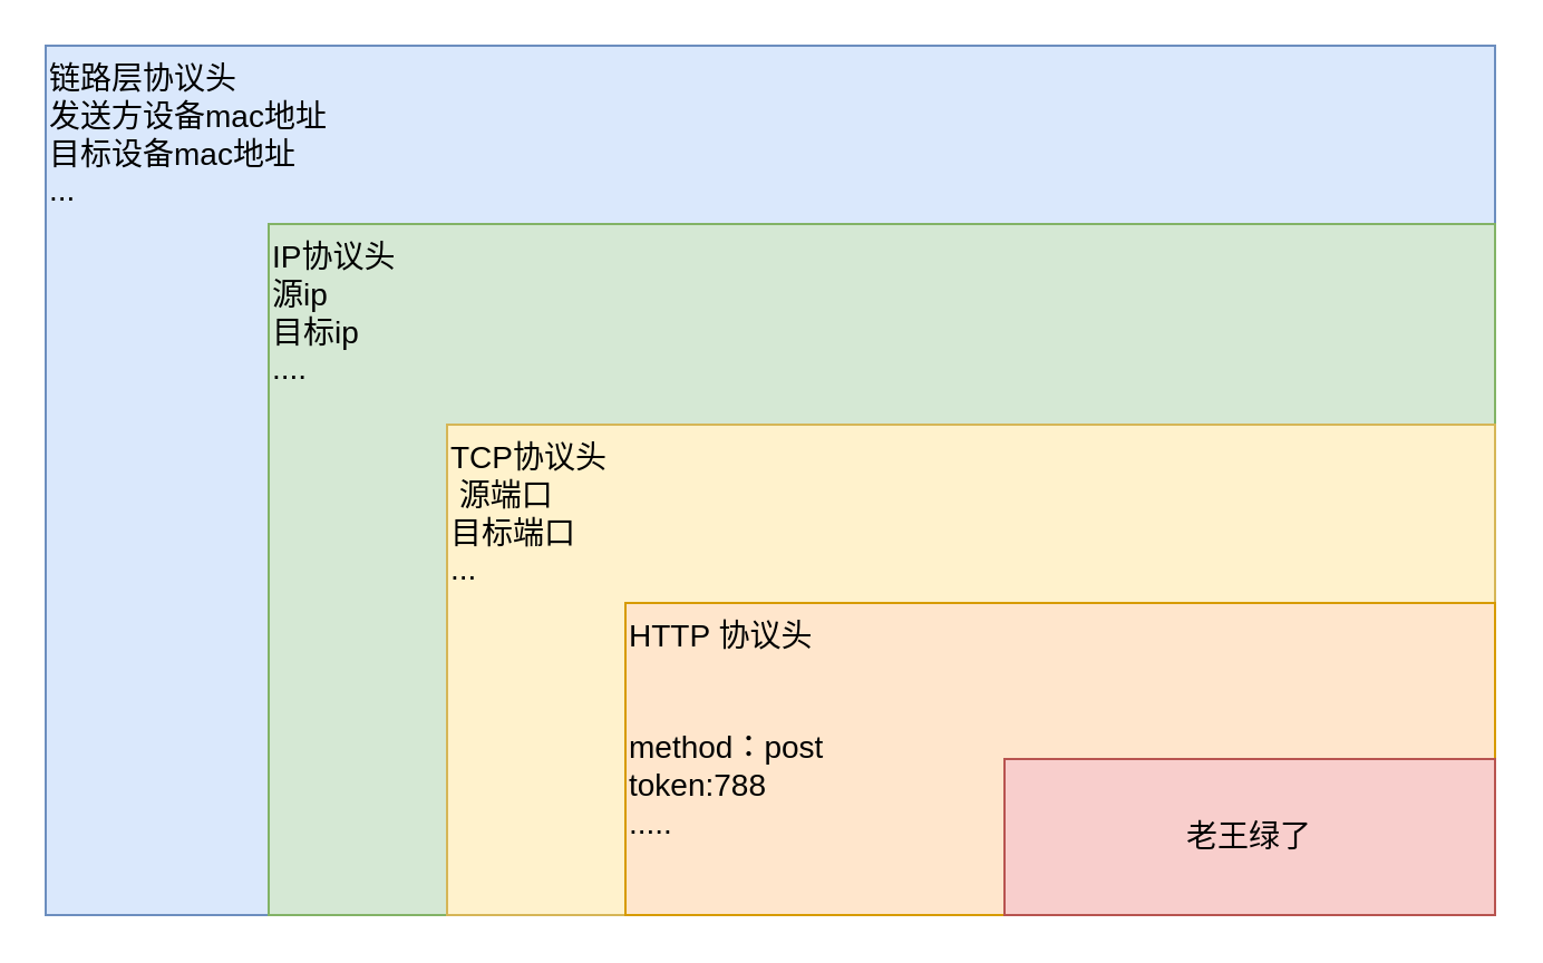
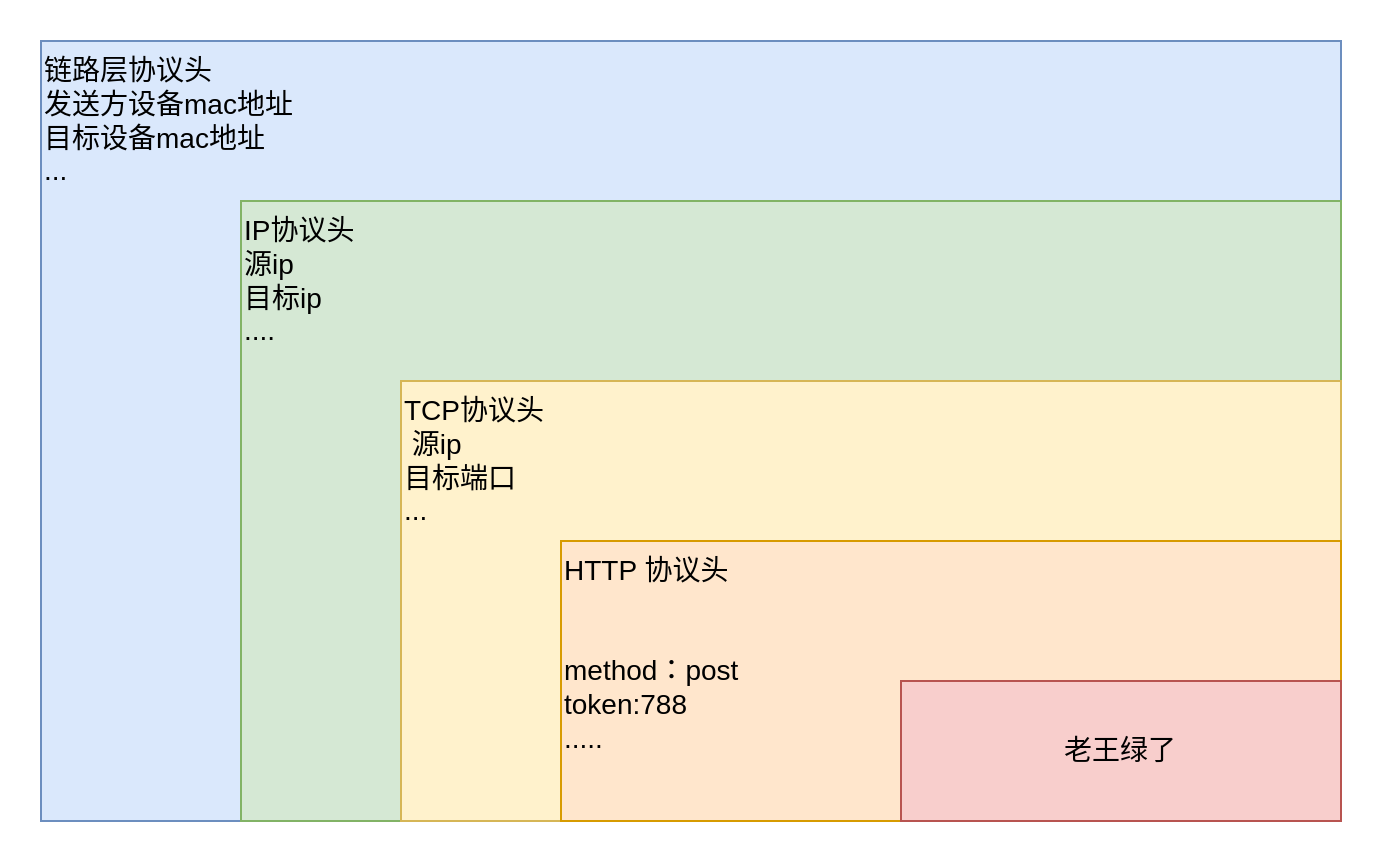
  <mxCell id="0" />
  <mxCell id="1" parent="0" />
  <mxCell id="2" value="&lt;font style=&quot;vertical-align: inherit;&quot; class=&quot;notranslate fyzs-translate-target fyzs-translate-target-wrapper&quot;&gt;&lt;font style=&quot;vertical-align: inherit;&quot; class=&quot;notranslate fyzs-translate-target fyzs-translate-target-box&quot;&gt;&lt;font style=&quot;vertical-align: inherit;&quot; title=&quot;l&quot; class=&quot;notranslate fyzs-translate-target fyzs-translate-target-text&quot;&gt;链路层协议头&lt;/font&gt;&lt;/font&gt;&lt;/font&gt;&lt;div&gt;&lt;font style=&quot;vertical-align: inherit;&quot; class=&quot;notranslate fyzs-translate-target fyzs-translate-target-wrapper&quot;&gt;&lt;font style=&quot;vertical-align: inherit;&quot; class=&quot;notranslate fyzs-translate-target fyzs-translate-target-box&quot;&gt;&lt;font style=&quot;vertical-align: inherit;&quot; title=&quot;l&quot; class=&quot;notranslate fyzs-translate-target fyzs-translate-target-text&quot;&gt;发送方设备mac地址&lt;/font&gt;&lt;/font&gt;&lt;/font&gt;&lt;/div&gt;&lt;div&gt;&lt;font style=&quot;vertical-align: inherit;&quot; class=&quot;notranslate fyzs-translate-target fyzs-translate-target-wrapper&quot;&gt;&lt;font style=&quot;vertical-align: inherit;&quot; class=&quot;notranslate fyzs-translate-target fyzs-translate-target-box&quot;&gt;&lt;font style=&quot;vertical-align: inherit;&quot; title=&quot;l&quot; class=&quot;notranslate fyzs-translate-target fyzs-translate-target-text&quot;&gt;目标设备mac地址&lt;/font&gt;&lt;/font&gt;&lt;/font&gt;&lt;/div&gt;&lt;div&gt;&lt;font style=&quot;vertical-align: inherit;&quot; class=&quot;notranslate fyzs-translate-target fyzs-translate-target-wrapper&quot;&gt;&lt;font style=&quot;vertical-align: inherit;&quot; class=&quot;notranslate fyzs-translate-target fyzs-translate-target-box&quot;&gt;&lt;font style=&quot;vertical-align: inherit;&quot; title=&quot;l&quot; class=&quot;notranslate fyzs-translate-target fyzs-translate-target-text&quot;&gt;...&lt;/font&gt;&lt;/font&gt;&lt;/font&gt;&lt;/div&gt;" style="rounded=0;whiteSpace=wrap;html=1;align=left;verticalAlign=top;fillColor=#dae8fc;strokeColor=#6c8ebf;fontSize=14;" parent="1" vertex="1"><mxGeometry x="20" y="20" width="650" height="390" as="geometry" /></mxCell>
  <mxCell id="3" value="&lt;font style=&quot;vertical-align: inherit;&quot; class=&quot;notranslate fyzs-translate-target fyzs-translate-target-wrapper&quot;&gt;&lt;font style=&quot;vertical-align: inherit;&quot; class=&quot;notranslate fyzs-translate-target fyzs-translate-target-box&quot;&gt;&lt;font style=&quot;vertical-align: inherit;&quot; title=&quot;I&quot; class=&quot;notranslate fyzs-translate-target fyzs-translate-target-text&quot;&gt;IP协议头&lt;/font&gt;&lt;/font&gt;&lt;/font&gt;&lt;div&gt;&lt;font style=&quot;vertical-align: inherit;&quot; class=&quot;notranslate fyzs-translate-target fyzs-translate-target-wrapper&quot;&gt;&lt;font style=&quot;vertical-align: inherit;&quot; class=&quot;notranslate fyzs-translate-target fyzs-translate-target-box&quot;&gt;&lt;font style=&quot;vertical-align: inherit;&quot; title=&quot;I&quot; class=&quot;notranslate fyzs-translate-target fyzs-translate-target-text&quot;&gt;源ip&lt;/font&gt;&lt;/font&gt;&lt;/font&gt;&lt;/div&gt;&lt;div&gt;&lt;font style=&quot;vertical-align: inherit;&quot; class=&quot;notranslate fyzs-translate-target fyzs-translate-target-wrapper&quot;&gt;&lt;font style=&quot;vertical-align: inherit;&quot; class=&quot;notranslate fyzs-translate-target fyzs-translate-target-box&quot;&gt;&lt;font style=&quot;vertical-align: inherit;&quot; title=&quot;m&quot; class=&quot;notranslate fyzs-translate-target fyzs-translate-target-text&quot;&gt;目标ip&lt;/font&gt;&lt;/font&gt;&lt;/font&gt;&lt;/div&gt;&lt;div&gt;&lt;font style=&quot;vertical-align: inherit;&quot; class=&quot;notranslate fyzs-translate-target fyzs-translate-target-wrapper&quot;&gt;&lt;font style=&quot;vertical-align: inherit;&quot; class=&quot;notranslate fyzs-translate-target fyzs-translate-target-box&quot;&gt;&lt;font style=&quot;vertical-align: inherit;&quot; title=&quot;m&quot; class=&quot;notranslate fyzs-translate-target fyzs-translate-target-text&quot;&gt;....&lt;/font&gt;&lt;/font&gt;&lt;/font&gt;&lt;/div&gt;" style="rounded=0;whiteSpace=wrap;html=1;align=left;verticalAlign=top;fillColor=#d5e8d4;strokeColor=#82b366;fontSize=14;" parent="1" vertex="1"><mxGeometry x="120" y="100" width="550" height="310" as="geometry" /></mxCell>
- <mxCell id="4" value="&lt;font style=&quot;vertical-align: inherit;&quot; class=&quot;notranslate fyzs-translate-target fyzs-translate-target-wrapper&quot;&gt;&lt;font style=&quot;vertical-align: inherit;&quot; class=&quot;notranslate fyzs-translate-target fyzs-translate-target-box&quot;&gt;&lt;font style=&quot;vertical-align: inherit;&quot; title=&quot;T&quot; class=&quot;notranslate fyzs-translate-target fyzs-translate-target-text&quot;&gt;TCP协议头&lt;/font&gt;&lt;/font&gt;&lt;/font&gt;&lt;div&gt;&lt;font style=&quot;vertical-align: inherit;&quot; class=&quot;notranslate fyzs-translate-target fyzs-translate-target-wrapper&quot;&gt;&lt;font style=&quot;vertical-align: inherit;&quot; class=&quot;notranslate fyzs-translate-target fyzs-translate-target-box&quot;&gt;&lt;font style=&quot;vertical-align: inherit;&quot; title=&quot;T&quot; class=&quot;notranslate fyzs-translate-target fyzs-translate-target-text&quot;&gt;&amp;nbsp;源端口&lt;/font&gt;&lt;/font&gt;&lt;/font&gt;&lt;/div&gt;&lt;div&gt;&lt;font style=&quot;vertical-align: inherit;&quot; class=&quot;notranslate fyzs-translate-target fyzs-translate-target-wrapper&quot;&gt;&lt;font style=&quot;vertical-align: inherit;&quot; class=&quot;notranslate fyzs-translate-target fyzs-translate-target-box&quot;&gt;&lt;font style=&quot;vertical-align: inherit;&quot; title=&quot;T&quot; class=&quot;notranslate fyzs-translate-target fyzs-translate-target-text&quot;&gt;目标端口&lt;/font&gt;&lt;/font&gt;&lt;/font&gt;&lt;/div&gt;&lt;div&gt;&lt;font style=&quot;vertical-align: inherit;&quot; class=&quot;notranslate fyzs-translate-target fyzs-translate-target-wrapper&quot;&gt;&lt;font style=&quot;vertical-align: inherit;&quot; class=&quot;notranslate fyzs-translate-target fyzs-translate-target-box&quot;&gt;&lt;font style=&quot;vertical-align: inherit;&quot; title=&quot;.&quot; class=&quot;notranslate fyzs-translate-target fyzs-translate-target-text&quot;&gt;...&lt;/font&gt;&lt;/font&gt;&lt;/font&gt;&lt;/div&gt;" style="rounded=0;whiteSpace=wrap;html=1;align=left;verticalAlign=top;fillColor=#fff2cc;strokeColor=#d6b656;fontSize=14;" parent="1" vertex="1"><mxGeometry x="200" y="190" width="470" height="220" as="geometry" /></mxCell>
+ <mxCell id="4" value="&lt;font style=&quot;vertical-align: inherit;&quot; class=&quot;notranslate fyzs-translate-target fyzs-translate-target-wrapper&quot;&gt;&lt;font style=&quot;vertical-align: inherit;&quot; class=&quot;notranslate fyzs-translate-target fyzs-translate-target-box&quot;&gt;&lt;font style=&quot;vertical-align: inherit;&quot; title=&quot;T&quot; class=&quot;notranslate fyzs-translate-target fyzs-translate-target-text&quot;&gt;TCP协议头&lt;/font&gt;&lt;/font&gt;&lt;/font&gt;&lt;div&gt;&lt;font style=&quot;vertical-align: inherit;&quot; class=&quot;notranslate fyzs-translate-target fyzs-translate-target-wrapper&quot;&gt;&lt;font style=&quot;vertical-align: inherit;&quot; class=&quot;notranslate fyzs-translate-target fyzs-translate-target-box&quot;&gt;&lt;font style=&quot;vertical-align: inherit;&quot; title=&quot;T&quot; class=&quot;notranslate fyzs-translate-target fyzs-translate-target-text&quot;&gt;&amp;nbsp;源ip&lt;/font&gt;&lt;/font&gt;&lt;/font&gt;&lt;/div&gt;&lt;div&gt;&lt;font style=&quot;vertical-align: inherit;&quot; class=&quot;notranslate fyzs-translate-target fyzs-translate-target-wrapper&quot;&gt;&lt;font style=&quot;vertical-align: inherit;&quot; class=&quot;notranslate fyzs-translate-target fyzs-translate-target-box&quot;&gt;&lt;font style=&quot;vertical-align: inherit;&quot; title=&quot;T&quot; class=&quot;notranslate fyzs-translate-target fyzs-translate-target-text&quot;&gt;目标端口&lt;/font&gt;&lt;/font&gt;&lt;/font&gt;&lt;/div&gt;&lt;div&gt;&lt;font style=&quot;vertical-align: inherit;&quot; class=&quot;notranslate fyzs-translate-target fyzs-translate-target-wrapper&quot;&gt;&lt;font style=&quot;vertical-align: inherit;&quot; class=&quot;notranslate fyzs-translate-target fyzs-translate-target-box&quot;&gt;&lt;font style=&quot;vertical-align: inherit;&quot; title=&quot;.&quot; class=&quot;notranslate fyzs-translate-target fyzs-translate-target-text&quot;&gt;...&lt;/font&gt;&lt;/font&gt;&lt;/font&gt;&lt;/div&gt;" style="rounded=0;whiteSpace=wrap;html=1;align=left;verticalAlign=top;fillColor=#fff2cc;strokeColor=#d6b656;fontSize=14;" parent="1" vertex="1"><mxGeometry x="200" y="190" width="470" height="220" as="geometry" /></mxCell>
  <mxCell id="5" value="&lt;font style=&quot;vertical-align: inherit;&quot; class=&quot;notranslate fyzs-translate-target fyzs-translate-target-wrapper&quot;&gt;&lt;font style=&quot;vertical-align: inherit;&quot; class=&quot;notranslate fyzs-translate-target fyzs-translate-target-box&quot;&gt;&lt;font style=&quot;vertical-align: inherit;&quot; title=&quot;H&quot; class=&quot;notranslate fyzs-translate-target fyzs-translate-target-text&quot;&gt;HTTP 协议头&lt;/font&gt;&lt;/font&gt;&lt;/font&gt;&lt;div&gt;&lt;font style=&quot;vertical-align: inherit;&quot; class=&quot;notranslate fyzs-translate-target fyzs-translate-target-wrapper&quot;&gt;&lt;font style=&quot;vertical-align: inherit;&quot; class=&quot;notranslate fyzs-translate-target fyzs-translate-target-box&quot;&gt;&lt;font style=&quot;vertical-align: inherit;&quot; title=&quot;H&quot; class=&quot;notranslate fyzs-translate-target fyzs-translate-target-text&quot;&gt;&lt;br&gt;&lt;/font&gt;&lt;/font&gt;&lt;/font&gt;&lt;/div&gt;&lt;div&gt;&lt;font style=&quot;vertical-align: inherit;&quot; class=&quot;notranslate fyzs-translate-target fyzs-translate-target-wrapper&quot;&gt;&lt;font style=&quot;vertical-align: inherit;&quot; class=&quot;notranslate fyzs-translate-target fyzs-translate-target-box&quot;&gt;&lt;font style=&quot;vertical-align: inherit;&quot; title=&quot;H&quot; class=&quot;notranslate fyzs-translate-target fyzs-translate-target-text&quot;&gt;&lt;br&gt;&lt;/font&gt;&lt;/font&gt;&lt;/font&gt;&lt;/div&gt;&lt;div&gt;&lt;font style=&quot;vertical-align: inherit;&quot; class=&quot;notranslate fyzs-translate-target fyzs-translate-target-wrapper&quot;&gt;&lt;font style=&quot;vertical-align: inherit;&quot; class=&quot;notranslate fyzs-translate-target fyzs-translate-target-box&quot;&gt;&lt;font style=&quot;vertical-align: inherit;&quot; title=&quot;m&quot; class=&quot;notranslate fyzs-translate-target fyzs-translate-target-text&quot;&gt;method：post&lt;/font&gt;&lt;/font&gt;&lt;/font&gt;&lt;/div&gt;&lt;div&gt;&lt;font style=&quot;vertical-align: inherit;&quot; class=&quot;notranslate fyzs-translate-target fyzs-translate-target-wrapper&quot;&gt;&lt;font style=&quot;vertical-align: inherit;&quot; class=&quot;notranslate fyzs-translate-target fyzs-translate-target-box&quot;&gt;&lt;font style=&quot;vertical-align: inherit;&quot; title=&quot;m&quot; class=&quot;notranslate fyzs-translate-target fyzs-translate-target-text&quot;&gt;token:788&lt;/font&gt;&lt;/font&gt;&lt;/font&gt;&lt;/div&gt;&lt;div&gt;&lt;font style=&quot;vertical-align: inherit;&quot; class=&quot;notranslate fyzs-translate-target fyzs-translate-target-wrapper&quot;&gt;&lt;font style=&quot;vertical-align: inherit;&quot; class=&quot;notranslate fyzs-translate-target fyzs-translate-target-box&quot;&gt;&lt;font style=&quot;vertical-align: inherit;&quot; title=&quot;m&quot; class=&quot;notranslate fyzs-translate-target fyzs-translate-target-text&quot;&gt;.....&lt;/font&gt;&lt;/font&gt;&lt;/font&gt;&lt;/div&gt;" style="rounded=0;whiteSpace=wrap;html=1;align=left;verticalAlign=top;fillColor=#ffe6cc;strokeColor=#d79b00;fontSize=14;" parent="1" vertex="1"><mxGeometry x="280" y="270" width="390" height="140" as="geometry" /></mxCell>
  <mxCell id="6" value="&lt;font style=&quot;vertical-align: inherit;&quot; class=&quot;notranslate fyzs-translate-target fyzs-translate-target-wrapper&quot;&gt;&lt;font style=&quot;vertical-align: inherit;&quot; class=&quot;notranslate fyzs-translate-target fyzs-translate-target-box&quot;&gt;&lt;font style=&quot;vertical-align: inherit;&quot; title=&quot;l&quot; class=&quot;notranslate fyzs-translate-target fyzs-translate-target-text&quot;&gt;老王绿了&lt;/font&gt;&lt;/font&gt;&lt;/font&gt;" style="rounded=0;whiteSpace=wrap;html=1;fillColor=#f8cecc;strokeColor=#b85450;fontSize=14;" parent="1" vertex="1"><mxGeometry x="450" y="340" width="220" height="70" as="geometry" /></mxCell>
